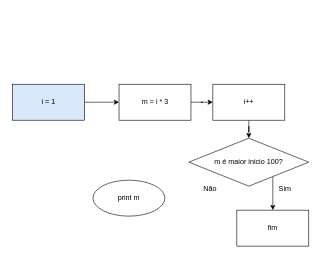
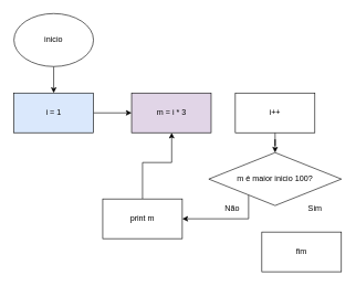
  <mxCell id="0" />
  <mxCell id="1" parent="0" />
- <mxCell id="4" style="edgeStyle=orthogonalEdgeStyle;rounded=0;orthogonalLoop=1;jettySize=auto;html=1;" edge="1" parent="1" source="5" target="7"><mxGeometry relative="1" as="geometry" /></mxCell>
- <mxCell id="5" value="m = i * 3" style="rounded=0;whiteSpace=wrap;html=1;" vertex="1" parent="1"><mxGeometry x="197.5" y="140" width="120" height="60" as="geometry" /></mxCell>
+ <mxCell id="2" style="edgeStyle=orthogonalEdgeStyle;rounded=0;orthogonalLoop=1;jettySize=auto;html=1;" edge="1" parent="1" source="3" target="15"><mxGeometry relative="1" as="geometry"><mxPoint x="-66" y="140" as="targetPoint" /></mxGeometry></mxCell>
+ <mxCell id="3" value="inicio" style="ellipse;whiteSpace=wrap;html=1;" vertex="1" parent="1"><mxGeometry x="20" y="20" width="120" height="80" as="geometry" /></mxCell>
+ <mxCell id="5" value="m = i * 3" style="rounded=0;whiteSpace=wrap;html=1;fillColor=#e1d5e7;" vertex="1" parent="1"><mxGeometry x="197.5" y="140" width="120" height="60" as="geometry" /></mxCell>
  <mxCell id="6" style="edgeStyle=orthogonalEdgeStyle;rounded=0;orthogonalLoop=1;jettySize=auto;html=1;" edge="1" parent="1" source="7" target="10"><mxGeometry relative="1" as="geometry" /></mxCell>
  <mxCell id="7" value="i++" style="rounded=0;whiteSpace=wrap;html=1;" vertex="1" parent="1"><mxGeometry x="354" y="140" width="120" height="60" as="geometry" /></mxCell>
- <mxCell id="9" style="edgeStyle=orthogonalEdgeStyle;rounded=0;orthogonalLoop=1;jettySize=auto;html=1;" edge="1" parent="1" source="10" target="12"><mxGeometry relative="1" as="geometry"><Array as="points"><mxPoint x="454" y="330" /><mxPoint x="454" y="330" /></Array></mxGeometry></mxCell>
+ <mxCell id="8" style="edgeStyle=orthogonalEdgeStyle;rounded=0;orthogonalLoop=1;jettySize=auto;html=1;" edge="1" parent="1" source="10" target="17"><mxGeometry relative="1" as="geometry"><Array as="points"><mxPoint x="374" y="330" /></Array></mxGeometry></mxCell>
  <mxCell id="10" value="m é maior inicio 100?" style="rhombus;whiteSpace=wrap;html=1;" vertex="1" parent="1"><mxGeometry x="314" y="230" width="200" height="80" as="geometry" /></mxCell>
  <mxCell id="11" value="Não" style="text;html=1;align=center;verticalAlign=middle;resizable=0;points=[];autosize=1;strokeColor=none;fillColor=none;" vertex="1" parent="1"><mxGeometry x="324" y="300" width="50" height="30" as="geometry" /></mxCell>
  <mxCell id="12" value="fim" style="rounded=0;whiteSpace=wrap;html=1;" vertex="1" parent="1"><mxGeometry x="394" y="350" width="120" height="60" as="geometry" /></mxCell>
  <mxCell id="13" value="Sim" style="text;html=1;align=center;verticalAlign=middle;resizable=0;points=[];autosize=1;strokeColor=none;fillColor=none;" vertex="1" parent="1"><mxGeometry x="454" y="300" width="40" height="30" as="geometry" /></mxCell>
  <mxCell id="14" style="edgeStyle=orthogonalEdgeStyle;rounded=0;orthogonalLoop=1;jettySize=auto;html=1;" edge="1" parent="1" source="15" target="5"><mxGeometry relative="1" as="geometry" /></mxCell>
  <mxCell id="15" value="i = 1" style="rounded=0;whiteSpace=wrap;html=1;fillColor=#dae8fc;" vertex="1" parent="1"><mxGeometry x="20" y="140" width="120" height="60" as="geometry" /></mxCell>
- <mxCell id="17" value="print m" style="ellipse;whiteSpace=wrap;html=1;" vertex="1" parent="1"><mxGeometry x="154" y="300" width="120" height="60" as="geometry" /></mxCell>
+ <mxCell id="16" style="edgeStyle=orthogonalEdgeStyle;rounded=0;orthogonalLoop=1;jettySize=auto;html=1;" edge="1" parent="1" source="17" target="5"><mxGeometry relative="1" as="geometry"><Array as="points"><mxPoint x="214" y="245" /><mxPoint x="258" y="245" /></Array></mxGeometry></mxCell>
+ <mxCell id="17" value="print m" style="rounded=0;whiteSpace=wrap;html=1;" vertex="1" parent="1"><mxGeometry x="154" y="300" width="120" height="60" as="geometry" /></mxCell>
